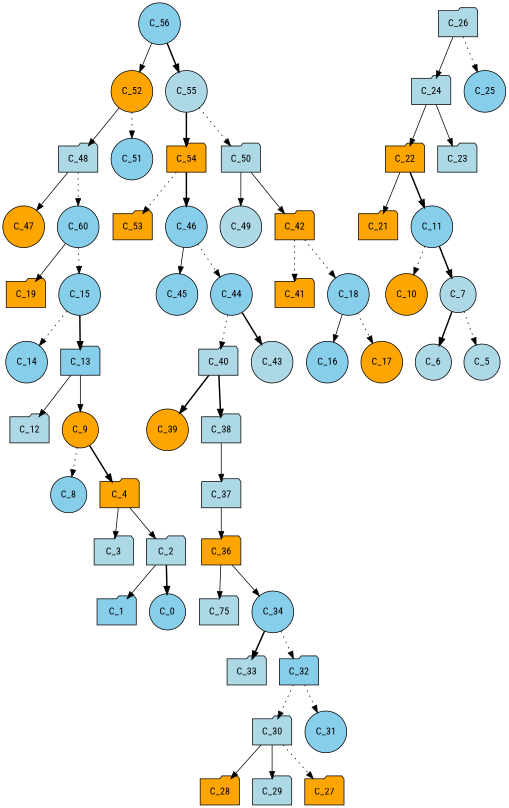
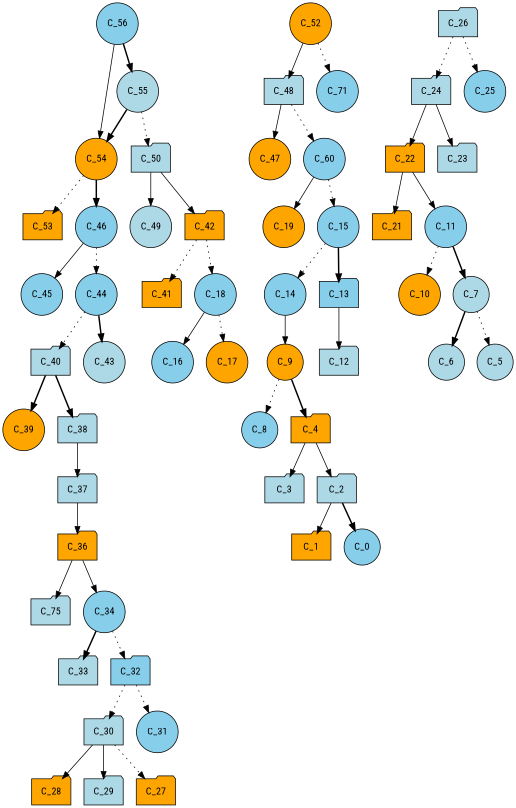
  digraph {
    fontname="Roboto Condensed"
    node [fillcolor=lightblue fontname="Roboto Condensed" shape=circle style=filled]
    edge [fontname="Roboto Condensed" style=solid]
    n1 [fillcolor=skyblue label=C_56]
    n2 [fillcolor=orange label=C_52]
    n3 [label=C_55]
    n4 [label=C_48 shape=folder]
-   n5 [fillcolor=skyblue label=C_51]
-   n6 [fillcolor=orange label=C_54 shape=folder]
+   n5 [fillcolor=skyblue label=C_71]
+   n6 [fillcolor=orange label=C_54]
    n7 [label=C_50 shape=folder]
    n8 [fillcolor=orange label=C_47]
    n9 [fillcolor=skyblue label=C_60]
    n10 [fillcolor=orange label=C_53 shape=folder]
    n11 [fillcolor=skyblue label=C_46]
    n12 [fillcolor=skyblue label=C_45]
    n13 [fillcolor=skyblue label=C_44]
    n14 [label=C_49]
    n15 [fillcolor=orange label=C_42 shape=folder]
-   n16 [fillcolor=orange label=C_19 shape=folder]
+   n16 [fillcolor=orange label=C_19]
    n17 [fillcolor=skyblue label=C_15]
    n18 [fillcolor=orange label=C_41 shape=folder]
    n19 [fillcolor=skyblue label=C_18]
    n20 [label=C_40 shape=folder]
    n21 [label=C_43]
    n22 [fillcolor=orange label=C_39]
    n23 [label=C_38 shape=folder]
    n24 [label=C_37 shape=folder]
    n25 [fillcolor=skyblue label=C_16]
    n26 [fillcolor=orange label=C_17]
    n27 [fillcolor=orange label=C_36 shape=folder]
    n28 [label=C_75 shape=folder]
    n29 [fillcolor=skyblue label=C_34]
    n30 [label=C_33 shape=folder]
    n31 [fillcolor=skyblue label=C_32 shape=folder]
    n32 [label=C_30 shape=folder]
    n33 [fillcolor=skyblue label=C_31]
    n34 [fillcolor=orange label=C_28 shape=folder]
    n35 [label=C_29 shape=folder]
    n36 [fillcolor=orange label=C_27 shape=folder]
    n37 [label=C_26 shape=folder]
    n38 [label=C_24 shape=folder]
    n39 [fillcolor=skyblue label=C_25]
    n40 [fillcolor=orange label=C_22 shape=folder]
    n41 [label=C_23 shape=folder]
    n42 [fillcolor=orange label=C_21 shape=folder]
    n43 [fillcolor=skyblue label=C_11]
    n44 [fillcolor=orange label=C_10]
    n45 [label=C_7]
    n46 [fillcolor=skyblue label=C_14]
    n47 [fillcolor=skyblue label=C_13 shape=folder]
    n48 [label=C_12 shape=folder]
    n49 [fillcolor=orange label=C_9]
    n50 [fillcolor=skyblue label=C_8]
    n51 [fillcolor=orange label=C_4 shape=folder]
    n52 [label=C_6]
    n53 [label=C_5]
    n54 [label=C_3 shape=folder]
    n55 [label=C_2 shape=folder]
-   n56 [fillcolor=skyblue label=C_1 shape=folder]
+   n56 [fillcolor=orange label=C_1 shape=folder]
    n57 [fillcolor=skyblue label=C_0]
-   n1 -> n2
+   n1 -> n6
    n1 -> n3 [style=bold]
    n2 -> n4
    n2 -> n5 [style=dotted]
    n3 -> n6 [style=bold]
    n3 -> n7 [style=dotted]
    n4 -> n8
    n4 -> n9 [style=dotted]
    n6 -> n10 [style=dotted]
    n6 -> n11 [style=bold]
    n7 -> n14
    n7 -> n15
    n9 -> n16
    n9 -> n17 [style=dotted]
    n11 -> n12
    n11 -> n13 [style=dotted]
    n13 -> n20 [style=dotted]
    n13 -> n21 [style=bold]
    n15 -> n18 [style=dotted]
    n15 -> n19 [style=dotted]
    n17 -> n46 [style=dotted]
    n17 -> n47 [style=bold]
    n19 -> n25
    n19 -> n26 [style=dotted]
    n20 -> n22 [style=bold]
    n20 -> n23 [style=bold]
    n23 -> n24
    n24 -> n27
    n27 -> n28
    n27 -> n29
    n29 -> n30 [style=bold]
    n29 -> n31 [style=dotted]
    n31 -> n32 [style=dotted]
    n31 -> n33 [style=dotted]
    n32 -> n34
    n32 -> n35
    n32 -> n36 [style=dotted]
-   n37 -> n38
+   n37 -> n38 [style=dotted]
    n37 -> n39 [style=dotted]
    n38 -> n40
    n38 -> n41
    n40 -> n42
-   n40 -> n43 [style=bold]
+   n40 -> n43
    n43 -> n44 [style=dotted]
    n43 -> n45 [style=bold]
    n45 -> n52 [style=bold]
    n45 -> n53 [style=dotted]
    n47 -> n48
-   n47 -> n49
+   n46 -> n49
    n49 -> n50 [style=dotted]
    n49 -> n51 [style=bold]
    n51 -> n54
    n51 -> n55
    n55 -> n56
    n55 -> n57 [style=bold]
  }
